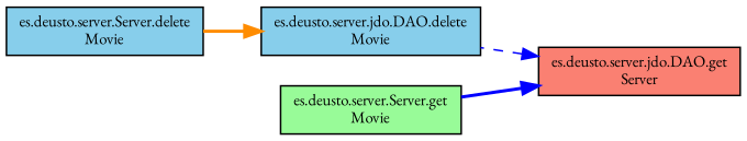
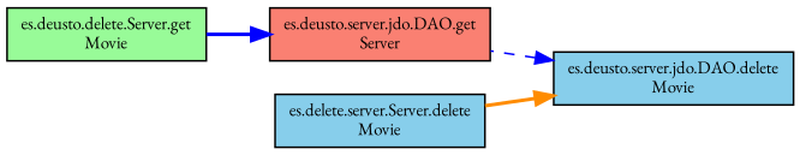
  digraph {
    fontname="EB Garamond"
    rankdir=RL
    node [color=black fillcolor=skyblue fontname="EB Garamond" fontsize=10 shape=record style=filled]
    edge [color=blue dir=back fontname="EB Garamond" fontsize=10 labelfontname=Helvetica labelfontsize=10 style=bold]
    n1 [fillcolor=salmon fontcolor=black height=0.2 label="es.deusto.server.jdo.DAO.get\lServer" width=0.4]
    n2 [height=0.2 label="es.deusto.server.jdo.DAO.delete\lMovie" width=0.4]
-   n3 [fillcolor=palegreen height=0.2 label="es.deusto.server.Server.get\lMovie" width=0.4]
-   n4 [height=0.2 label="es.deusto.server.Server.delete\lMovie" width=0.4]
-   n1 -> n2 [style=dashed]
+   n3 [fillcolor=palegreen height=0.2 label="es.deusto.delete.Server.get\lMovie" width=0.4]
+   n4 [height=0.2 label="es.delete.server.Server.delete\lMovie" width=0.4]
+   n2 -> n1 [style=dashed]
    n1 -> n3
    n2 -> n4 [color=darkorange]
  }
